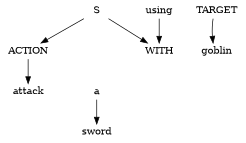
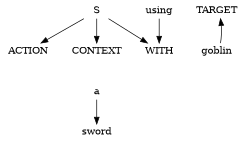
  digraph {
    node [shape=none]
    n1 [height=.1 label=S]
    n2 [height=.1 label=ACTION]
    n3 [height=.1 label=WITH]
-   n5 [height=.1 label=attack]
+   n4 [height=.1 label=CONTEXT]
    n6 [height=.1 label=TARGET]
    n7 [height=.1 label=goblin]
    n8 [height=.1 label=a]
    n9 [height=.1 label=using]
    n10 [height=.1 label=sword]
    n1 -> n2
    n1 -> n3
-   n2 -> n5
-   n6 -> n7
+   n1 -> n4
+   n4 -> n8 [style=invis]
+   n7 -> n6
    n8 -> n10
    n9 -> n3
  }
